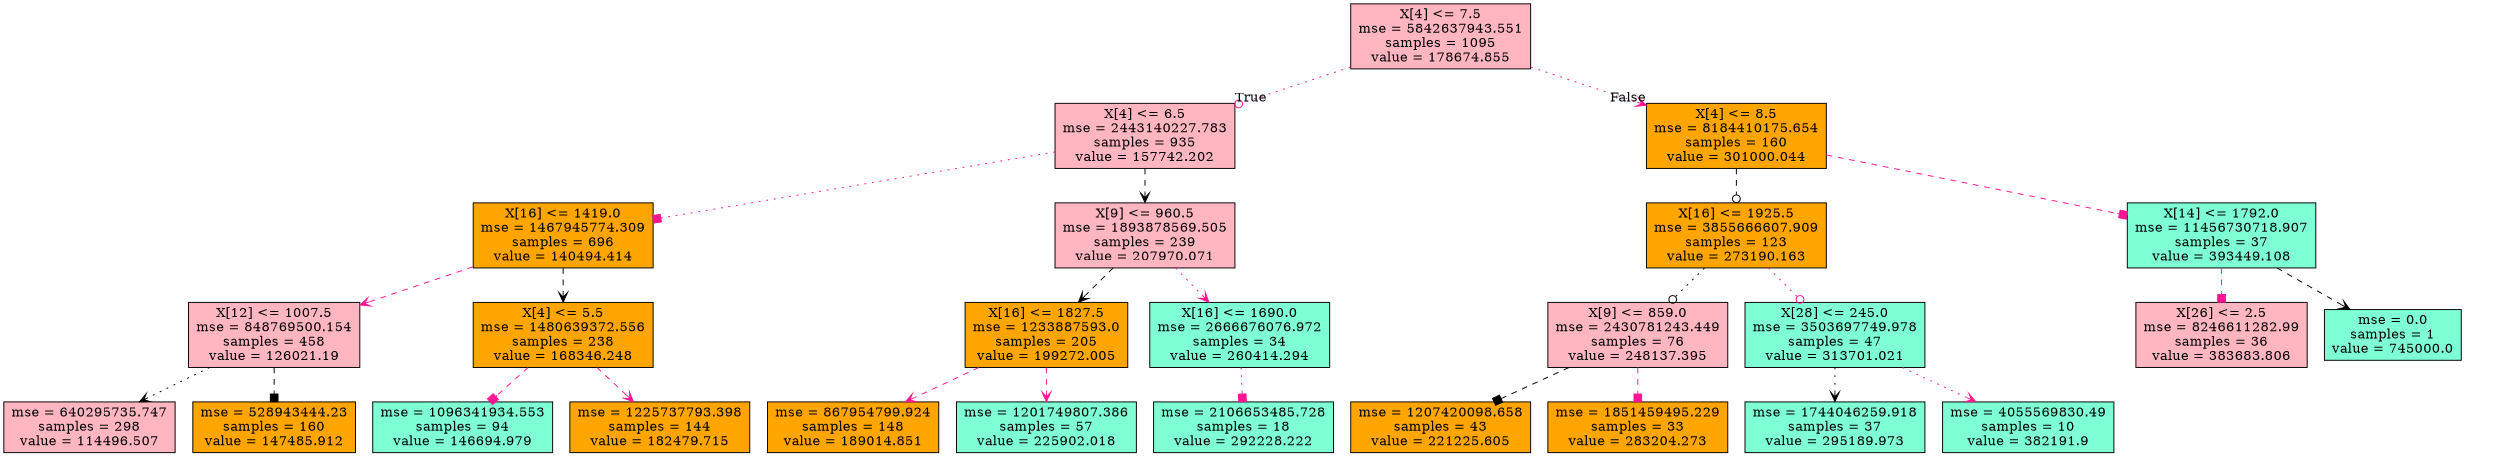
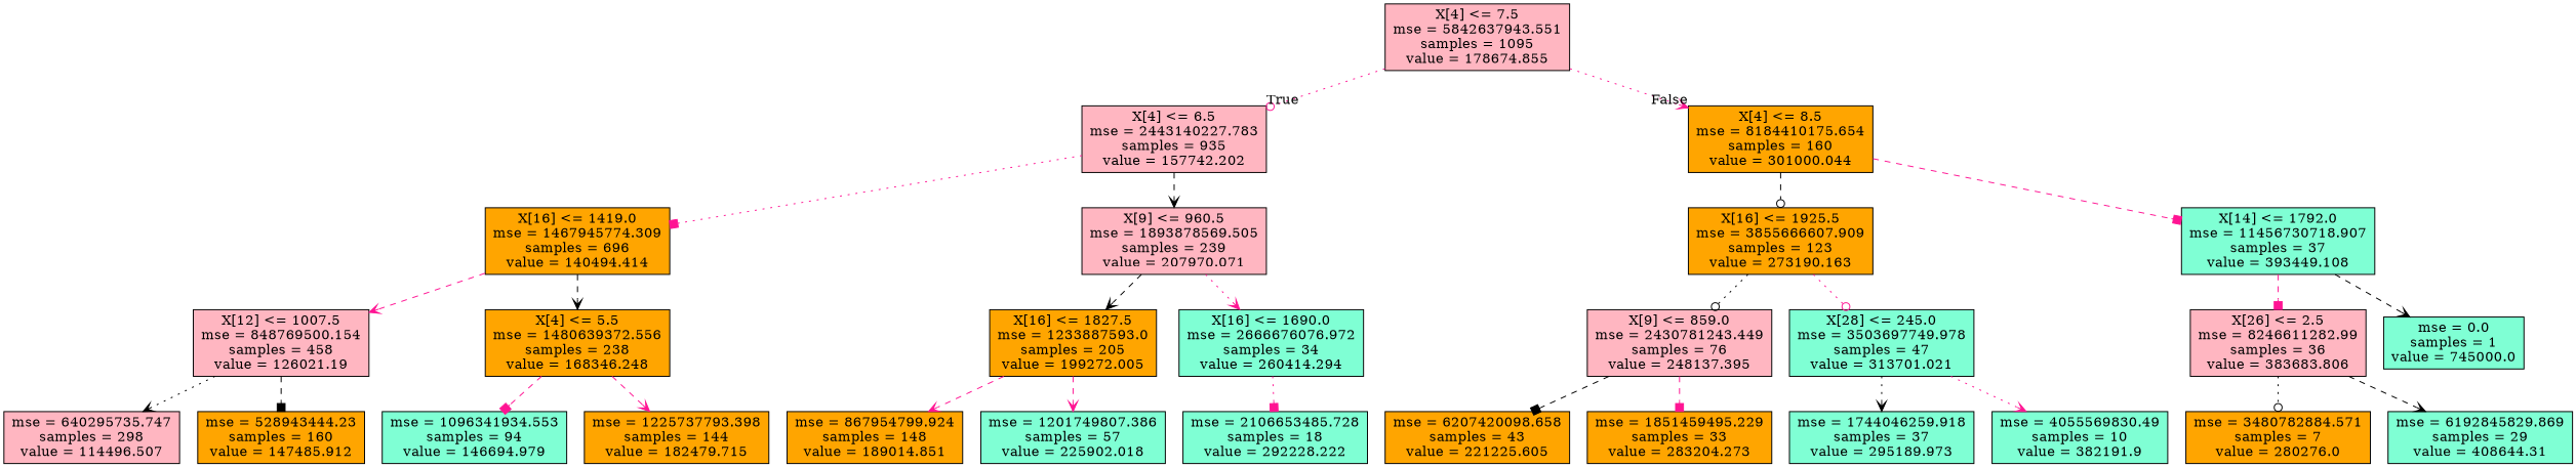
  digraph {
    node [fillcolor=orange shape=box style=filled]
    edge [arrowhead=vee color=deeppink style=dashed]
    n1 [fillcolor=lightpink label="X[4] <= 7.5\nmse = 5842637943.551\nsamples = 1095\nvalue = 178674.855"]
    n2 [fillcolor=lightpink label="X[4] <= 6.5\nmse = 2443140227.783\nsamples = 935\nvalue = 157742.202"]
    n3 [label="X[4] <= 8.5\nmse = 8184410175.654\nsamples = 160\nvalue = 301000.044"]
    n4 [label="X[16] <= 1419.0\nmse = 1467945774.309\nsamples = 696\nvalue = 140494.414"]
    n5 [fillcolor=lightpink label="X[9] <= 960.5\nmse = 1893878569.505\nsamples = 239\nvalue = 207970.071"]
    n6 [label="X[16] <= 1925.5\nmse = 3855666607.909\nsamples = 123\nvalue = 273190.163"]
    n7 [fillcolor=aquamarine label="X[14] <= 1792.0\nmse = 11456730718.907\nsamples = 37\nvalue = 393449.108"]
    n8 [fillcolor=lightpink label="X[12] <= 1007.5\nmse = 848769500.154\nsamples = 458\nvalue = 126021.19"]
    n9 [label="X[4] <= 5.5\nmse = 1480639372.556\nsamples = 238\nvalue = 168346.248"]
    n10 [label="X[16] <= 1827.5\nmse = 1233887593.0\nsamples = 205\nvalue = 199272.005"]
    n11 [fillcolor=aquamarine label="X[16] <= 1690.0\nmse = 2666676076.972\nsamples = 34\nvalue = 260414.294"]
    n12 [fillcolor=lightpink label="mse = 640295735.747\nsamples = 298\nvalue = 114496.507"]
    n13 [label="mse = 528943444.23\nsamples = 160\nvalue = 147485.912"]
    n14 [fillcolor=aquamarine label="mse = 1096341934.553\nsamples = 94\nvalue = 146694.979"]
    n15 [label="mse = 1225737793.398\nsamples = 144\nvalue = 182479.715"]
    n16 [label="mse = 867954799.924\nsamples = 148\nvalue = 189014.851"]
    n17 [fillcolor=aquamarine label="mse = 1201749807.386\nsamples = 57\nvalue = 225902.018"]
    n18 [fillcolor=aquamarine label="mse = 2106653485.728\nsamples = 18\nvalue = 292228.222"]
    n19 [fillcolor=lightpink label="X[9] <= 859.0\nmse = 2430781243.449\nsamples = 76\nvalue = 248137.395"]
    n20 [fillcolor=aquamarine label="X[28] <= 245.0\nmse = 3503697749.978\nsamples = 47\nvalue = 313701.021"]
    n21 [fillcolor=lightpink label="X[26] <= 2.5\nmse = 8246611282.99\nsamples = 36\nvalue = 383683.806"]
    n22 [fillcolor=aquamarine label="mse = 0.0\nsamples = 1\nvalue = 745000.0"]
-   n23 [label="mse = 1207420098.658\nsamples = 43\nvalue = 221225.605"]
+   n23 [label="mse = 6207420098.658\nsamples = 43\nvalue = 221225.605"]
    n24 [label="mse = 1851459495.229\nsamples = 33\nvalue = 283204.273"]
    n25 [fillcolor=aquamarine label="mse = 1744046259.918\nsamples = 37\nvalue = 295189.973"]
    n26 [fillcolor=aquamarine label="mse = 4055569830.49\nsamples = 10\nvalue = 382191.9"]
+   n27 [label="mse = 3480782884.571\nsamples = 7\nvalue = 280276.0"]
+   n28 [fillcolor=aquamarine label="mse = 6192845829.869\nsamples = 29\nvalue = 408644.31"]
    n1 -> n2 [arrowhead=odot headlabel=True labelangle=45 labeldistance=2.5 style=dotted]
    n1 -> n3 [headlabel=False labelangle=-45 labeldistance=2.5 style=dotted]
    n2 -> n4 [arrowhead=box style=dotted]
    n2 -> n5 [color=black]
    n3 -> n6 [arrowhead=odot color=black]
    n3 -> n7 [arrowhead=box]
    n4 -> n8
    n4 -> n9 [color=black]
    n5 -> n10 [color=black]
    n5 -> n11 [style=dotted]
    n6 -> n19 [arrowhead=odot color=black style=dotted]
    n6 -> n20 [arrowhead=odot style=dotted]
    n7 -> n21 [arrowhead=box]
    n7 -> n22 [color=black]
    n8 -> n12 [color=black style=dotted]
    n8 -> n13 [arrowhead=box color=black]
    n9 -> n14 [arrowhead=box]
    n9 -> n15
    n10 -> n16
    n10 -> n17
    n11 -> n18 [arrowhead=box style=dotted]
    n19 -> n23 [arrowhead=box color=black]
    n19 -> n24 [arrowhead=box]
    n20 -> n25 [color=black style=dotted]
    n20 -> n26 [style=dotted]
+   n21 -> n27 [arrowhead=odot color=black style=dotted]
+   n21 -> n28 [color=black]
  }
